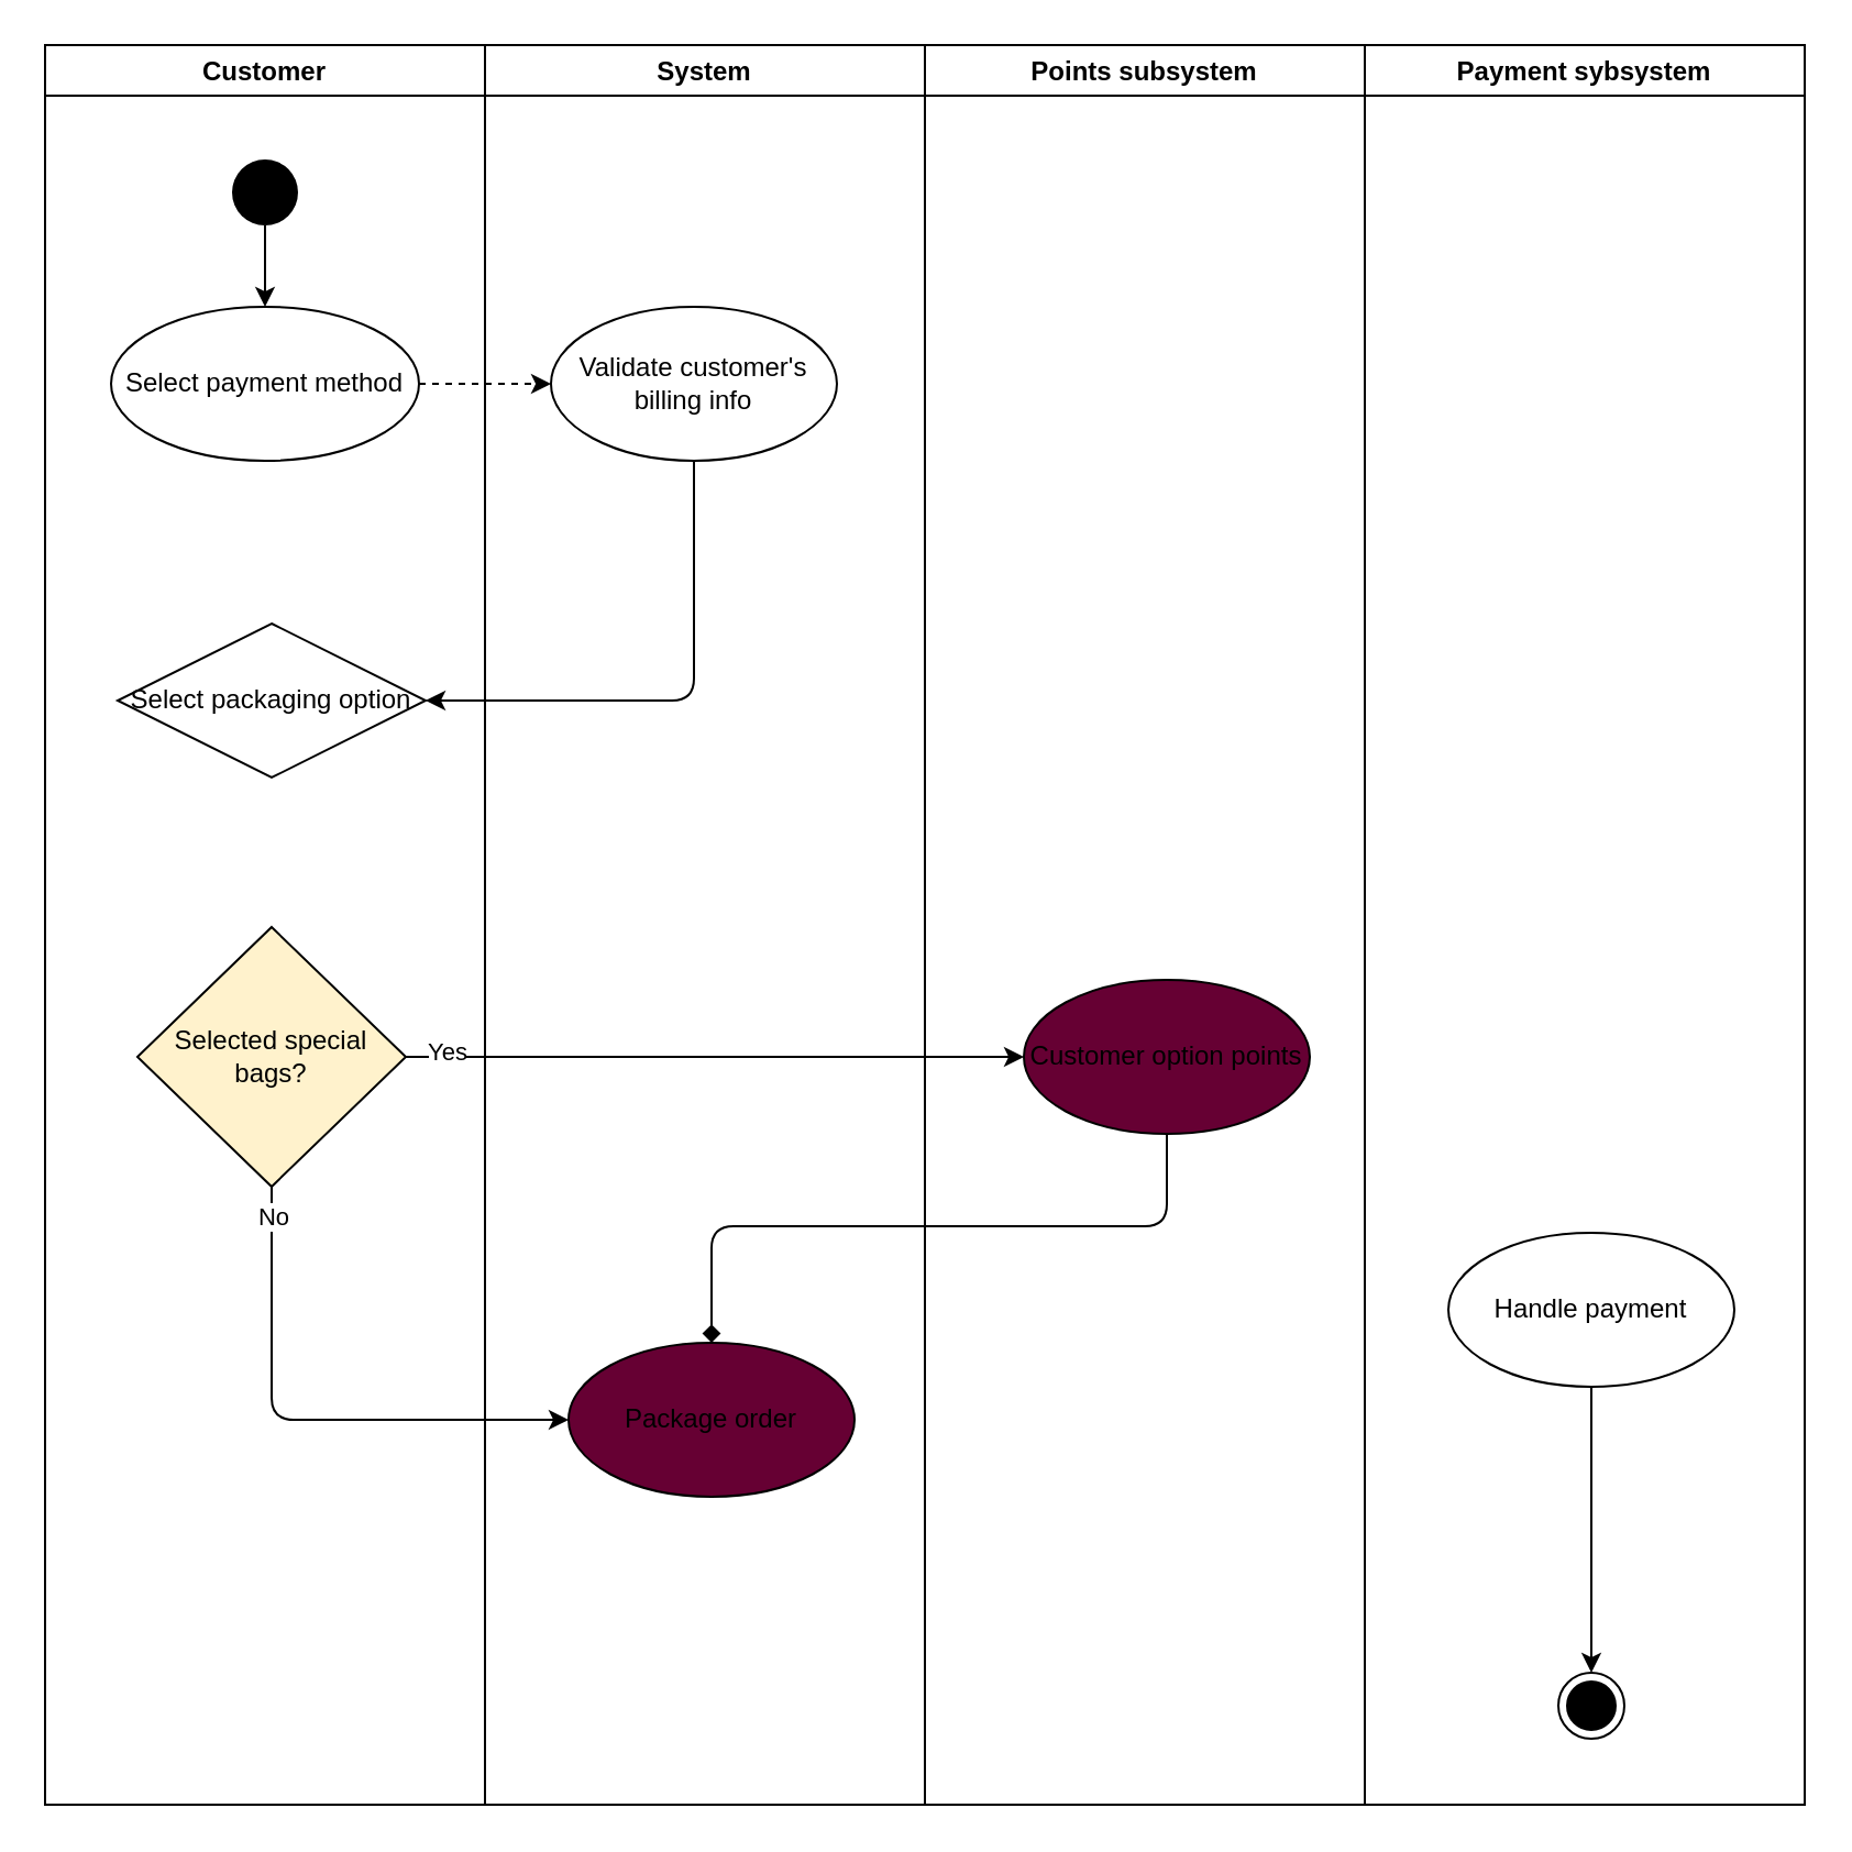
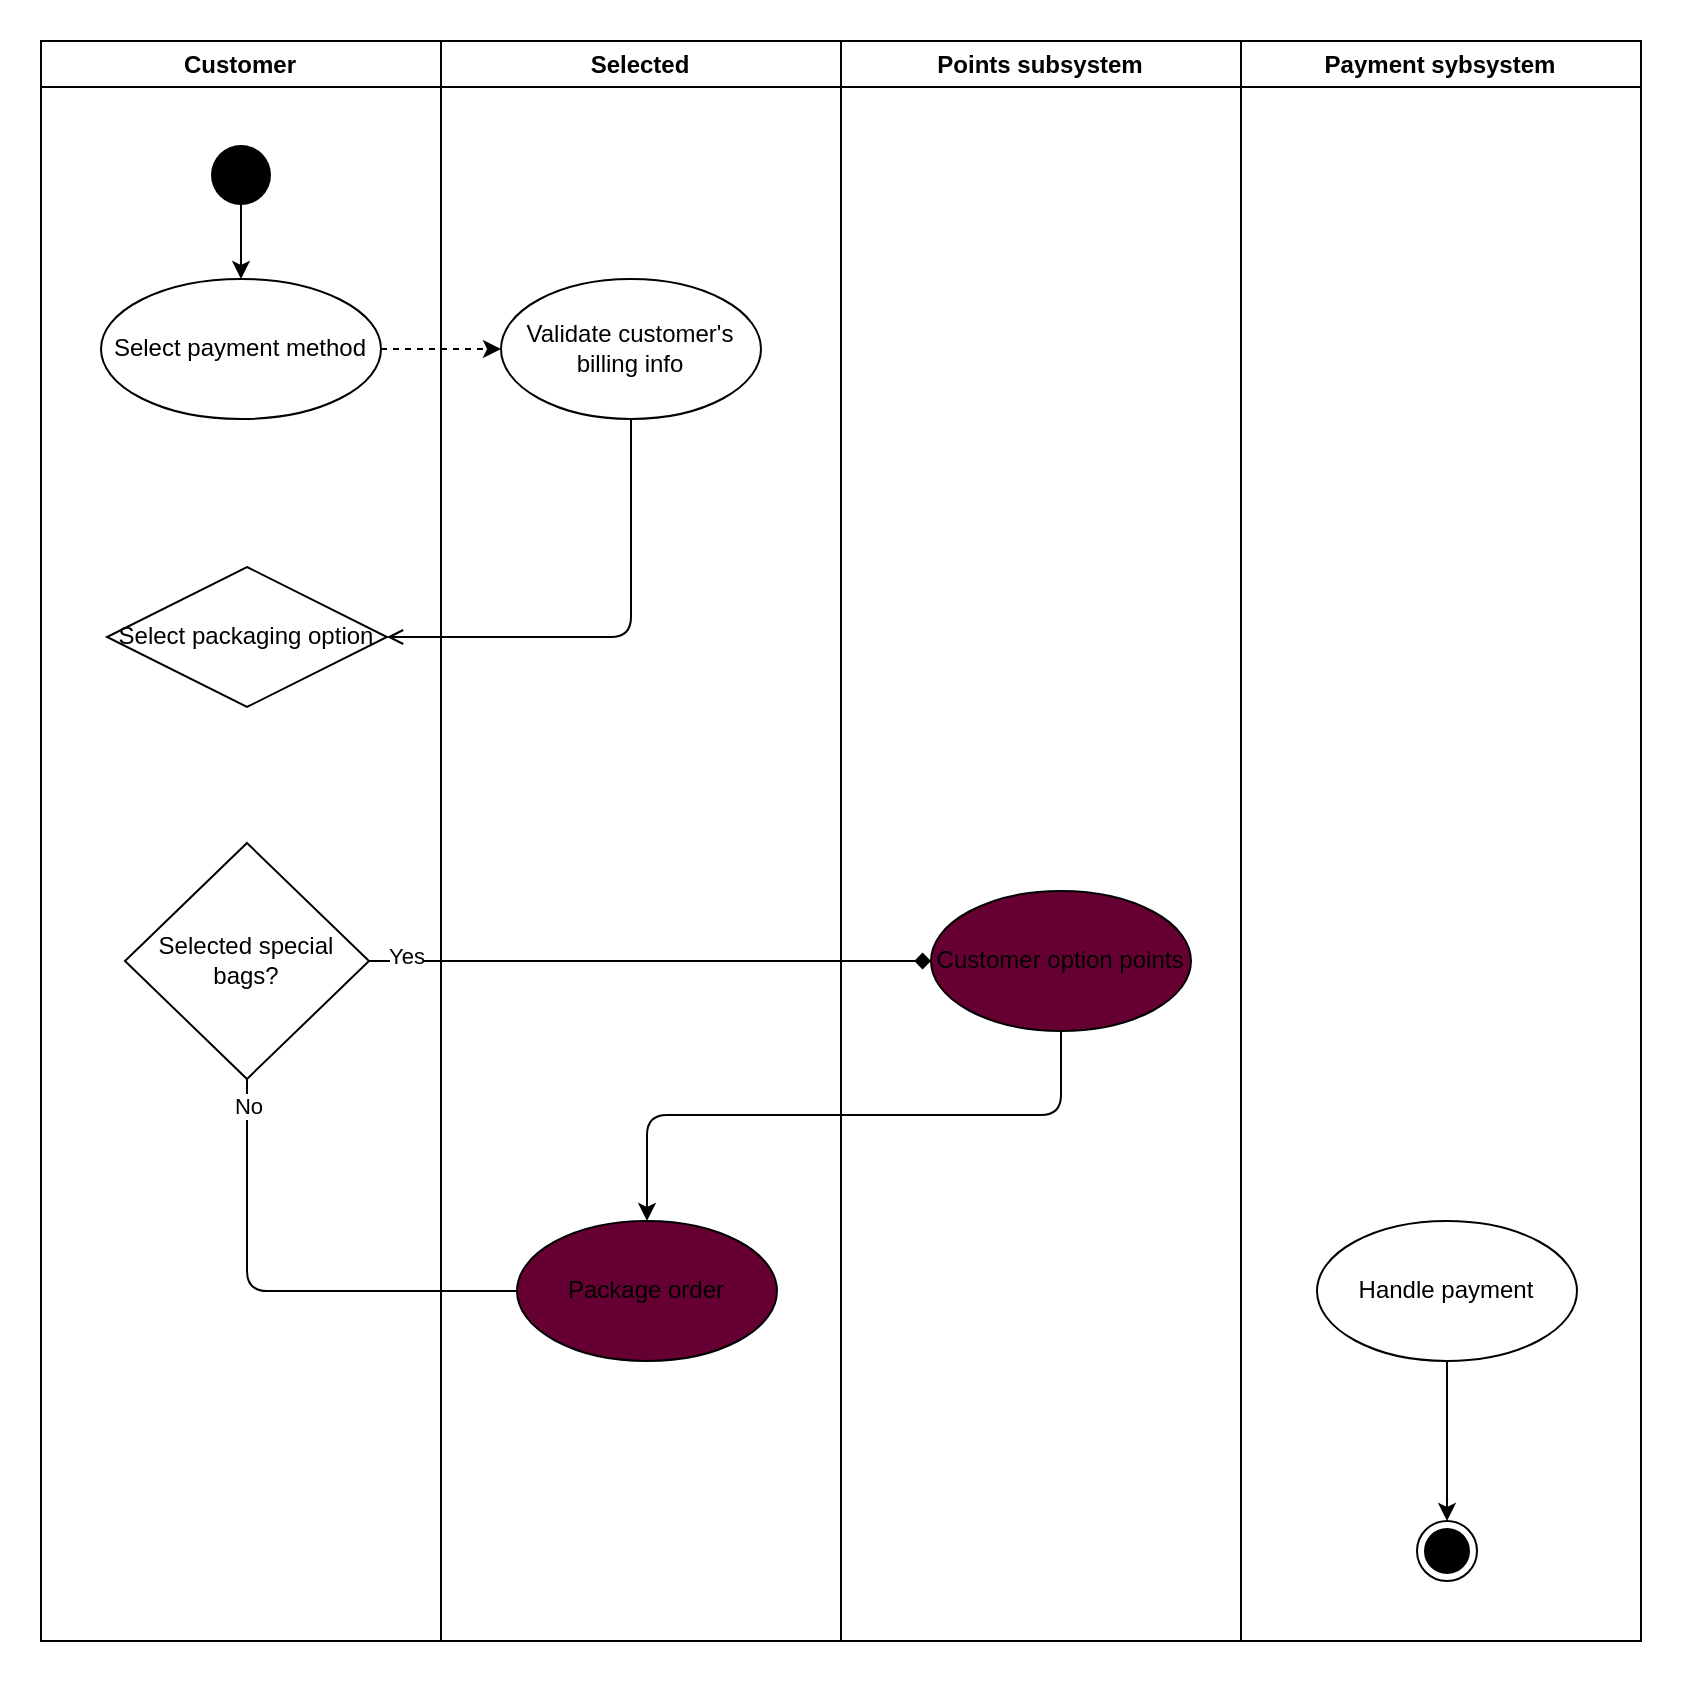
  <mxCell id="0" />
  <mxCell id="1" parent="0" />
  <mxCell id="2" value="Customer" style="swimlane;" vertex="1" parent="1"><mxGeometry x="20" y="20" width="200" height="800" as="geometry"><mxRectangle x="270" y="160" width="130" height="23" as="alternateBounds" /></mxGeometry></mxCell>
  <mxCell id="3" style="edgeStyle=orthogonalEdgeStyle;html=1;" edge="1" parent="2" source="4" target="5"><mxGeometry relative="1" as="geometry"><mxPoint x="109" y="80" as="sourcePoint" /></mxGeometry></mxCell>
  <mxCell id="4" value="" style="ellipse;fillColor=#000000;strokeColor=none;" vertex="1" parent="2"><mxGeometry x="85" y="52" width="30" height="30" as="geometry" /></mxCell>
  <mxCell id="5" value="Select payment method" style="ellipse;whiteSpace=wrap;html=1;" vertex="1" parent="2"><mxGeometry x="30" y="119" width="140" height="70" as="geometry" /></mxCell>
  <mxCell id="6" value="Select packaging option" style="rhombus;whiteSpace=wrap;html=1;" vertex="1" parent="2"><mxGeometry x="33" y="263" width="140" height="70" as="geometry" /></mxCell>
- <mxCell id="7" value="Selected special bags?" style="rhombus;whiteSpace=wrap;html=1;fillColor=#fff2cc;" vertex="1" parent="2"><mxGeometry x="42" y="401" width="122" height="118" as="geometry" /></mxCell>
- <mxCell id="8" value="System" style="swimlane;startSize=23;" vertex="1" parent="1"><mxGeometry x="220" y="20" width="200" height="800" as="geometry"><mxRectangle x="270" y="160" width="130" height="23" as="alternateBounds" /></mxGeometry></mxCell>
+ <mxCell id="7" value="Selected special bags?" style="rhombus;whiteSpace=wrap;html=1;" vertex="1" parent="2"><mxGeometry x="42" y="401" width="122" height="118" as="geometry" /></mxCell>
+ <mxCell id="8" value="Selected" style="swimlane;startSize=23;" vertex="1" parent="1"><mxGeometry x="220" y="20" width="200" height="800" as="geometry"><mxRectangle x="270" y="160" width="130" height="23" as="alternateBounds" /></mxGeometry></mxCell>
  <mxCell id="9" value="Validate customer's billing info" style="ellipse;whiteSpace=wrap;html=1;" vertex="1" parent="8"><mxGeometry x="30" y="119" width="130" height="70" as="geometry" /></mxCell>
  <mxCell id="10" value="Package order" style="ellipse;whiteSpace=wrap;html=1;fillColor=#660033;" vertex="1" parent="8"><mxGeometry x="38" y="590" width="130" height="70" as="geometry" /></mxCell>
  <mxCell id="11" value="Payment sybsystem" style="swimlane;" vertex="1" parent="1"><mxGeometry x="620" y="20" width="200" height="800" as="geometry"><mxRectangle x="270" y="160" width="130" height="23" as="alternateBounds" /></mxGeometry></mxCell>
  <mxCell id="12" value="" style="ellipse;html=1;shape=endState;fillColor=#000000;strokeColor=#000000;" vertex="1" parent="11"><mxGeometry x="88" y="740" width="30" height="30" as="geometry" /></mxCell>
  <mxCell id="13" style="edgeStyle=orthogonalEdgeStyle;html=1;" edge="1" parent="11" source="14" target="12"><mxGeometry relative="1" as="geometry" /></mxCell>
- <mxCell id="14" value="Handle payment" style="ellipse;whiteSpace=wrap;html=1;" vertex="1" parent="11"><mxGeometry x="38" y="540" width="130" height="70" as="geometry" /></mxCell>
+ <mxCell id="14" value="Handle payment" style="ellipse;whiteSpace=wrap;html=1;" vertex="1" parent="11"><mxGeometry x="38" y="590" width="130" height="70" as="geometry" /></mxCell>
  <mxCell id="15" value="Points subsystem" style="swimlane;startSize=23;" vertex="1" parent="1"><mxGeometry x="420" y="20" width="200" height="800" as="geometry"><mxRectangle x="270" y="160" width="130" height="23" as="alternateBounds" /></mxGeometry></mxCell>
  <mxCell id="16" value="Customer option points" style="ellipse;whiteSpace=wrap;html=1;fillColor=#660033;" vertex="1" parent="15"><mxGeometry x="45" y="425" width="130" height="70" as="geometry" /></mxCell>
  <mxCell id="17" style="edgeStyle=orthogonalEdgeStyle;html=1;dashed=1;" edge="1" parent="1" source="5" target="9"><mxGeometry relative="1" as="geometry" /></mxCell>
- <mxCell id="18" style="edgeStyle=orthogonalEdgeStyle;html=1;" edge="1" parent="1" source="9" target="6"><mxGeometry relative="1" as="geometry"><Array as="points"><mxPoint x="315" y="318" /></Array></mxGeometry></mxCell>
- <mxCell id="19" style="edgeStyle=orthogonalEdgeStyle;html=1;" edge="1" parent="1" source="7" target="16"><mxGeometry relative="1" as="geometry" /></mxCell>
+ <mxCell id="18" style="edgeStyle=orthogonalEdgeStyle;html=1;endArrow=open;" edge="1" parent="1" source="9" target="6"><mxGeometry relative="1" as="geometry"><Array as="points"><mxPoint x="315" y="318" /></Array></mxGeometry></mxCell>
+ <mxCell id="19" style="edgeStyle=orthogonalEdgeStyle;html=1;endArrow=diamond;" edge="1" parent="1" source="7" target="16"><mxGeometry relative="1" as="geometry" /></mxCell>
  <mxCell id="20" value="Yes" style="edgeLabel;html=1;align=center;verticalAlign=middle;resizable=0;points=[];" vertex="1" connectable="0" parent="19"><mxGeometry x="-0.091" y="2" relative="1" as="geometry"><mxPoint x="-110" y="-1" as="offset" /></mxGeometry></mxCell>
- <mxCell id="21" style="edgeStyle=orthogonalEdgeStyle;html=1;" edge="1" parent="1" source="7" target="10"><mxGeometry relative="1" as="geometry"><Array as="points"><mxPoint x="123" y="645" /></Array></mxGeometry></mxCell>
+ <mxCell id="21" style="edgeStyle=orthogonalEdgeStyle;html=1;endArrow=none;" edge="1" parent="1" source="7" target="10"><mxGeometry relative="1" as="geometry"><Array as="points"><mxPoint x="123" y="645" /></Array></mxGeometry></mxCell>
  <mxCell id="22" value="No" style="edgeLabel;html=1;align=center;verticalAlign=middle;resizable=0;points=[];" vertex="1" connectable="0" parent="21"><mxGeometry x="-0.734" y="-1" relative="1" as="geometry"><mxPoint x="1" y="-19" as="offset" /></mxGeometry></mxCell>
- <mxCell id="23" style="edgeStyle=orthogonalEdgeStyle;html=1;endArrow=diamond;" edge="1" parent="1" source="16" target="10"><mxGeometry relative="1" as="geometry"><Array as="points"><mxPoint x="530" y="557" /><mxPoint x="323" y="557" /></Array></mxGeometry></mxCell>
+ <mxCell id="23" style="edgeStyle=orthogonalEdgeStyle;html=1;" edge="1" parent="1" source="16" target="10"><mxGeometry relative="1" as="geometry"><Array as="points"><mxPoint x="530" y="557" /><mxPoint x="323" y="557" /></Array></mxGeometry></mxCell>
